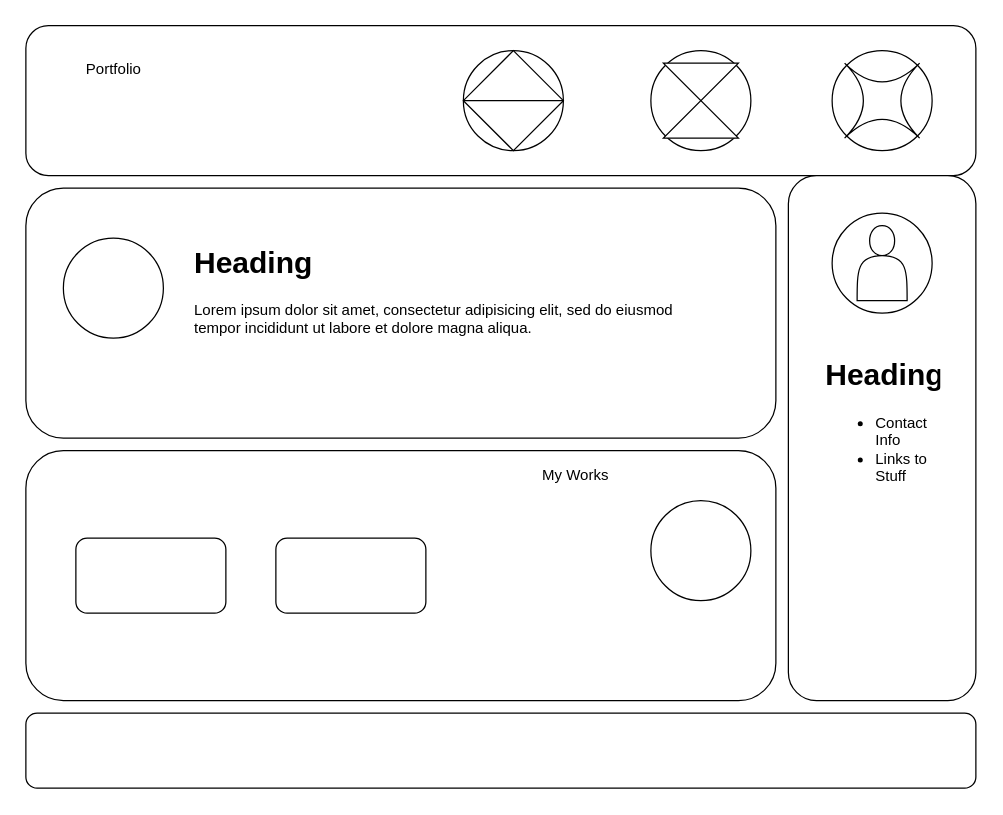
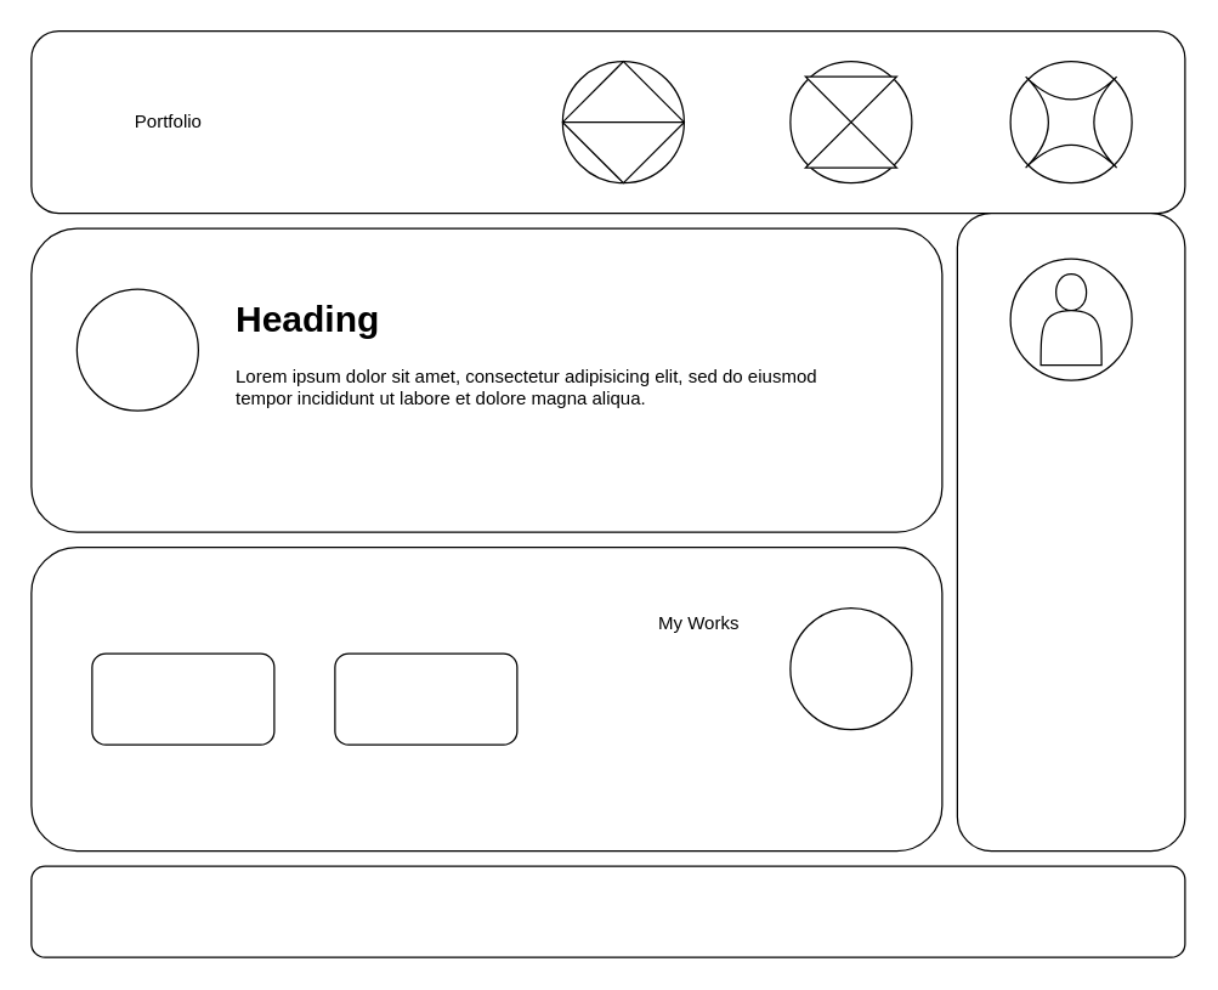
  <mxCell id="0" />
  <mxCell id="1" parent="0" />
  <mxCell id="2" value="" style="rounded=1;whiteSpace=wrap;html=1;" vertex="1" parent="1"><mxGeometry x="20" y="20" width="760" height="120" as="geometry" /></mxCell>
  <mxCell id="3" value="" style="rounded=1;whiteSpace=wrap;html=1;" vertex="1" parent="1"><mxGeometry x="630" y="140" width="150" height="420" as="geometry" /></mxCell>
  <mxCell id="4" value="" style="rounded=1;whiteSpace=wrap;html=1;" vertex="1" parent="1"><mxGeometry x="20" y="150" width="600" height="200" as="geometry" /></mxCell>
  <mxCell id="5" value="" style="rounded=1;whiteSpace=wrap;html=1;" vertex="1" parent="1"><mxGeometry x="20" y="360" width="600" height="200" as="geometry" /></mxCell>
  <mxCell id="6" value="" style="ellipse;whiteSpace=wrap;html=1;aspect=fixed;" vertex="1" parent="1"><mxGeometry x="665" y="170" width="80" height="80" as="geometry" /></mxCell>
  <mxCell id="7" value="" style="ellipse;whiteSpace=wrap;html=1;aspect=fixed;" vertex="1" parent="1"><mxGeometry x="665" y="40" width="80" height="80" as="geometry" /></mxCell>
  <mxCell id="8" value="" style="ellipse;whiteSpace=wrap;html=1;aspect=fixed;" vertex="1" parent="1"><mxGeometry x="520" y="40" width="80" height="80" as="geometry" /></mxCell>
  <mxCell id="9" value="" style="ellipse;whiteSpace=wrap;html=1;aspect=fixed;" vertex="1" parent="1"><mxGeometry x="370" y="40" width="80" height="80" as="geometry" /></mxCell>
  <mxCell id="10" value="" style="shape=actor;whiteSpace=wrap;html=1;direction=east;" vertex="1" parent="1"><mxGeometry x="685" y="180" width="40" height="60" as="geometry" /></mxCell>
  <mxCell id="11" value="" style="shape=switch;whiteSpace=wrap;html=1;" vertex="1" parent="1"><mxGeometry x="675" y="50" width="60" height="60" as="geometry" /></mxCell>
  <mxCell id="12" value="" style="shape=collate;whiteSpace=wrap;html=1;" vertex="1" parent="1"><mxGeometry x="530" y="50" width="60" height="60" as="geometry" /></mxCell>
  <mxCell id="13" value="" style="shape=sortShape;perimeter=rhombusPerimeter;whiteSpace=wrap;html=1;" vertex="1" parent="1"><mxGeometry x="370" y="40" width="80" height="80" as="geometry" /></mxCell>
- <mxCell id="14" value="Portfolio" style="text;html=1;resizable=0;autosize=1;align=center;verticalAlign=middle;points=[];fillColor=none;strokeColor=none;rounded=0;" vertex="1" parent="1"><mxGeometry x="60" y="45" width="60" height="20" as="geometry" /></mxCell>
+ <mxCell id="14" value="Portfolio" style="text;html=1;resizable=0;autosize=1;align=center;verticalAlign=middle;points=[];fillColor=none;strokeColor=none;rounded=0;" vertex="1" parent="1"><mxGeometry x="80" y="70" width="60" height="20" as="geometry" /></mxCell>
  <mxCell id="15" value="" style="ellipse;whiteSpace=wrap;html=1;aspect=fixed;" vertex="1" parent="1"><mxGeometry x="50" y="190" width="80" height="80" as="geometry" /></mxCell>
  <mxCell id="16" value="" style="ellipse;whiteSpace=wrap;html=1;aspect=fixed;" vertex="1" parent="1"><mxGeometry x="520" y="400" width="80" height="80" as="geometry" /></mxCell>
- <mxCell id="17" value="&lt;h1&gt;Heading&lt;/h1&gt;&lt;div&gt;&lt;ul&gt;&lt;li&gt;Contact Info&lt;/li&gt;&lt;li&gt;Links to Stuff&lt;/li&gt;&lt;/ul&gt;&lt;/div&gt;" style="text;html=1;strokeColor=none;fillColor=none;spacing=5;spacingTop=-20;whiteSpace=wrap;overflow=hidden;rounded=0;" vertex="1" parent="1"><mxGeometry x="655" y="280" width="100" height="150" as="geometry" /></mxCell>
  <mxCell id="18" value="" style="rounded=1;whiteSpace=wrap;html=1;" vertex="1" parent="1"><mxGeometry x="20" y="570" width="760" height="60" as="geometry" /></mxCell>
- <mxCell id="19" value="My Works" style="text;html=1;strokeColor=none;fillColor=none;align=center;verticalAlign=middle;whiteSpace=wrap;rounded=0;" vertex="1" parent="1"><mxGeometry x="430" y="370" width="60" height="20" as="geometry" /></mxCell>
+ <mxCell id="19" value="My Works" style="text;html=1;strokeColor=none;fillColor=none;align=center;verticalAlign=middle;whiteSpace=wrap;rounded=0;" vertex="1" parent="1"><mxGeometry x="430" y="400" width="60" height="20" as="geometry" /></mxCell>
  <mxCell id="20" value="&lt;h1&gt;Heading&lt;/h1&gt;&lt;p&gt;Lorem ipsum dolor sit amet, consectetur adipisicing elit, sed do eiusmod tempor incididunt ut labore et dolore magna aliqua.&lt;/p&gt;" style="text;html=1;strokeColor=none;fillColor=none;spacing=5;spacingTop=-20;whiteSpace=wrap;overflow=hidden;rounded=0;" vertex="1" parent="1"><mxGeometry x="150" y="190" width="430" height="140" as="geometry" /></mxCell>
  <mxCell id="21" value="" style="rounded=1;whiteSpace=wrap;html=1;" vertex="1" parent="1"><mxGeometry x="60" y="430" width="120" height="60" as="geometry" /></mxCell>
  <mxCell id="22" value="" style="rounded=1;whiteSpace=wrap;html=1;" vertex="1" parent="1"><mxGeometry x="220" y="430" width="120" height="60" as="geometry" /></mxCell>
